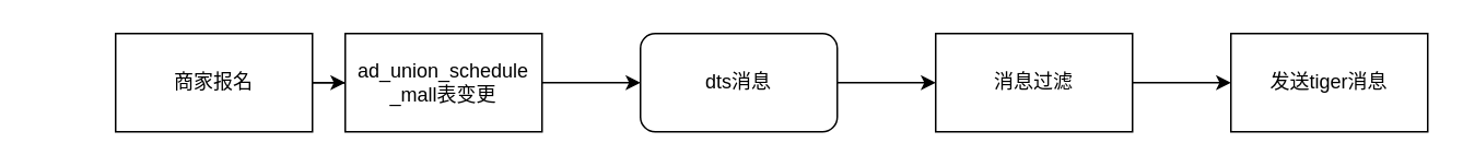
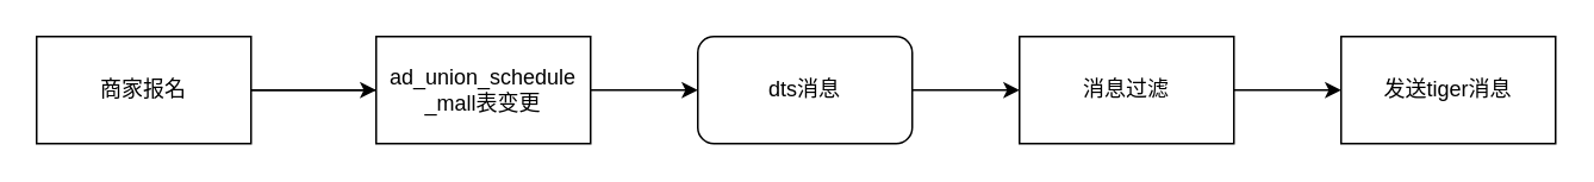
  <mxCell id="0" />
  <mxCell id="1" parent="0" />
  <mxCell id="2" value="" style="edgeStyle=orthogonalEdgeStyle;rounded=0;orthogonalLoop=1;jettySize=auto;html=1;" edge="1" parent="1" source="4" target="6"><mxGeometry relative="1" as="geometry" /></mxCell>
  <mxCell id="3" value="" style="edgeStyle=orthogonalEdgeStyle;rounded=0;orthogonalLoop=1;jettySize=auto;html=1;" edge="1" parent="1" source="4" target="10"><mxGeometry relative="1" as="geometry" /></mxCell>
- <mxCell id="4" value="商家报名" style="rounded=0;whiteSpace=wrap;html=1;" vertex="1" parent="1"><mxGeometry x="70" y="20" width="120" height="60" as="geometry" /></mxCell>
+ <mxCell id="4" value="商家报名" style="rounded=0;whiteSpace=wrap;html=1;" vertex="1" parent="1"><mxGeometry x="20" y="20" width="120" height="60" as="geometry" /></mxCell>
  <mxCell id="5" value="" style="edgeStyle=orthogonalEdgeStyle;rounded=0;orthogonalLoop=1;jettySize=auto;html=1;" edge="1" parent="1" source="6" target="8"><mxGeometry relative="1" as="geometry" /></mxCell>
  <mxCell id="6" value="dts消息" style="whiteSpace=wrap;html=1;rounded=1;" vertex="1" parent="1"><mxGeometry x="390" y="20" width="120" height="60" as="geometry" /></mxCell>
  <mxCell id="7" value="" style="edgeStyle=orthogonalEdgeStyle;rounded=0;orthogonalLoop=1;jettySize=auto;html=1;" edge="1" parent="1" source="8" target="9"><mxGeometry relative="1" as="geometry" /></mxCell>
  <mxCell id="8" value="消息过滤" style="rounded=0;whiteSpace=wrap;html=1;" vertex="1" parent="1"><mxGeometry x="570" y="20" width="120" height="60" as="geometry" /></mxCell>
  <mxCell id="9" value="发送tiger消息" style="rounded=0;whiteSpace=wrap;html=1;" vertex="1" parent="1"><mxGeometry x="750" y="20" width="120" height="60" as="geometry" /></mxCell>
  <mxCell id="10" value="ad_union_schedule&lt;br&gt;_mall表变更" style="whiteSpace=wrap;html=1;rounded=0;" vertex="1" parent="1"><mxGeometry x="210" y="20" width="120" height="60" as="geometry" /></mxCell>
